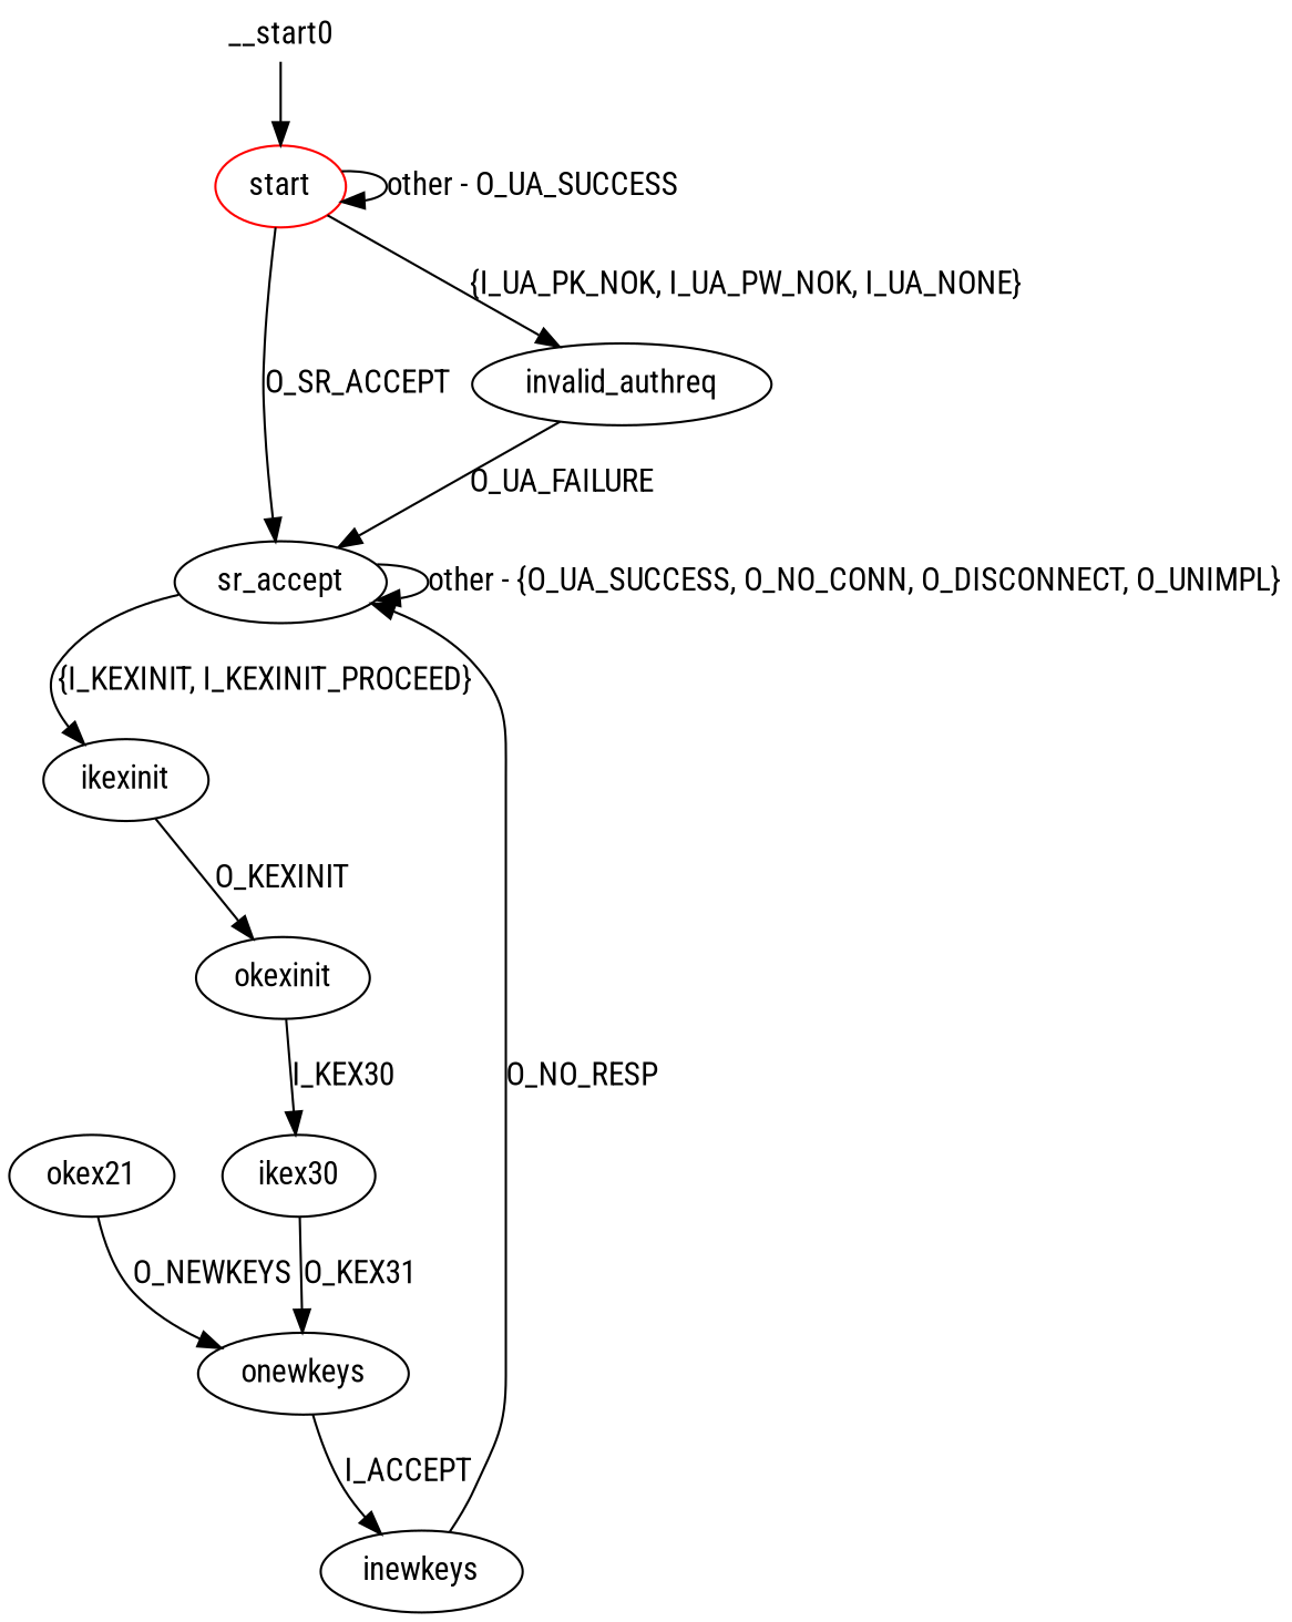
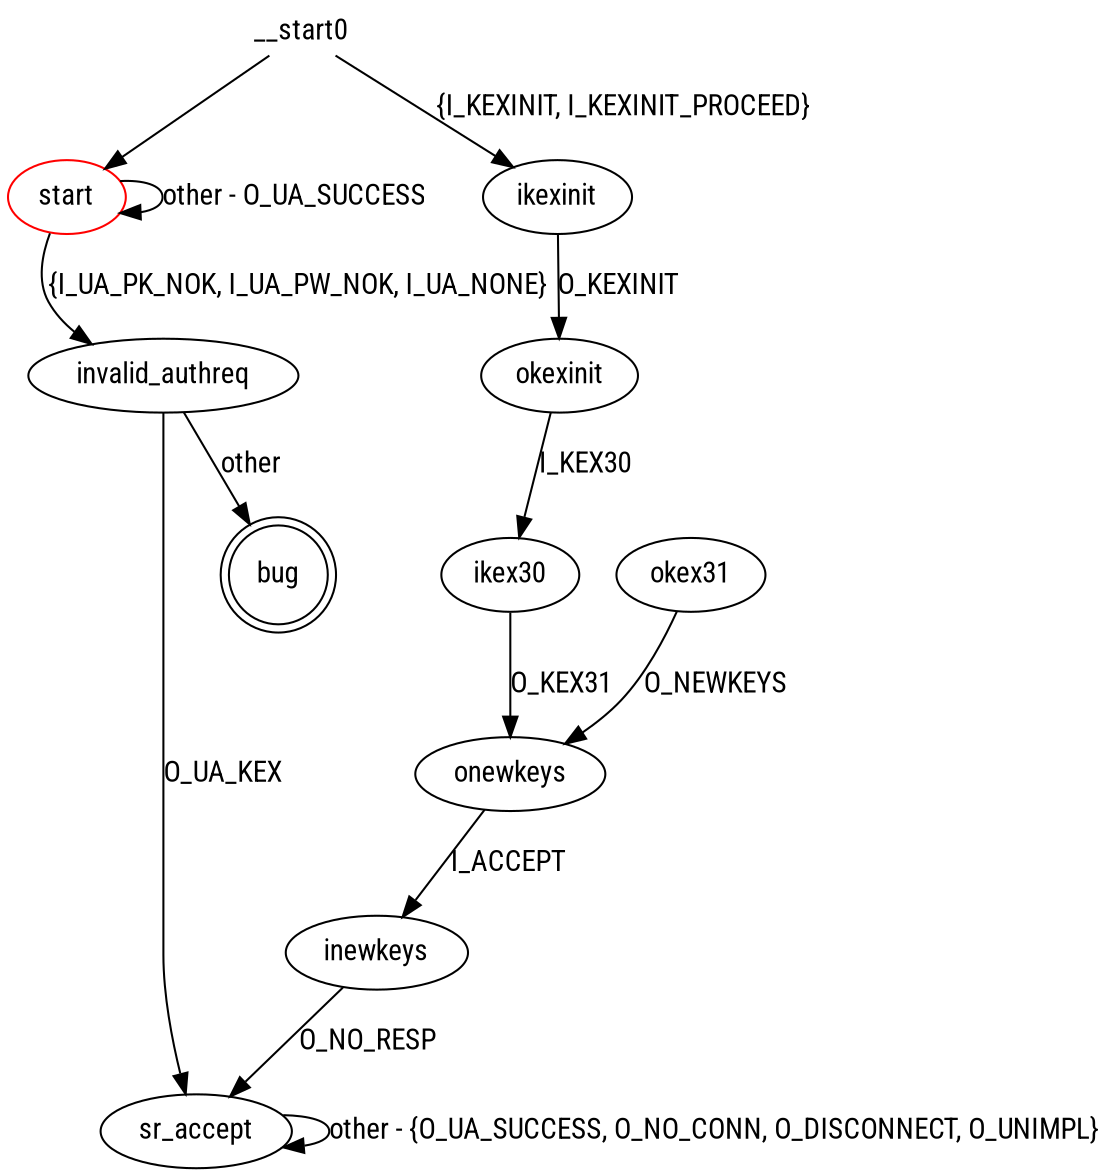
  digraph {
    fontname="Roboto Condensed"
    node [fontname="Roboto Condensed"]
    edge [fontname="Roboto Condensed"]
    start [color=red]
    sr_accept
    invalid_authreq
    ikexinit
+   bug [shape=doublecircle]
    okexinit
    ikex30
    onewkeys
-   okex31 [label=okex21]
+   okex31
    inewkeys
    __start0 [height=0 shape=none width=0]
    start -> start [label="other - O_UA_SUCCESS"]
-   start -> sr_accept [label=O_SR_ACCEPT]
    start -> invalid_authreq [label="{I_UA_PK_NOK, I_UA_PW_NOK, I_UA_NONE}"]
    sr_accept -> sr_accept [label="other - {O_UA_SUCCESS, O_NO_CONN, O_DISCONNECT, O_UNIMPL}"]
-   sr_accept -> ikexinit [label="{I_KEXINIT, I_KEXINIT_PROCEED}"]
-   invalid_authreq -> sr_accept [label=O_UA_FAILURE]
+   __start0 -> ikexinit [label="{I_KEXINIT, I_KEXINIT_PROCEED}"]
+   invalid_authreq -> sr_accept [label=O_UA_KEX]
+   invalid_authreq -> bug [label=other]
    ikexinit -> okexinit [label=O_KEXINIT]
    okexinit -> ikex30 [label=I_KEX30]
    ikex30 -> onewkeys [label=O_KEX31]
    onewkeys -> inewkeys [label=I_ACCEPT]
    okex31 -> onewkeys [label=O_NEWKEYS]
    inewkeys -> sr_accept [label=O_NO_RESP]
    __start0 -> start
  }
